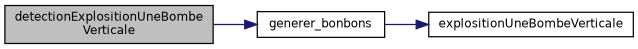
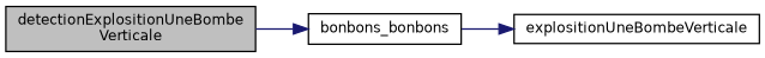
  digraph {
    rankdir=LR
    node [color=black fillcolor=white fontname=Helvetica fontsize=10 shape=record style=filled]
    edge [color=midnightblue fontname=Helvetica fontsize=10 labelfontname=Helvetica labelfontsize=10 style=solid]
    n1 [fillcolor=grey75 fontcolor=black height=0.2 label="detectionExplositionUneBombe\lVerticale" width=0.4]
-   n2 [height=0.2 label=generer_bonbons width=0.4]
+   n2 [height=0.2 label=bonbons_bonbons width=0.4]
    n3 [height=0.2 label=explositionUneBombeVerticale width=0.4]
    n1 -> n2
    n2 -> n3
  }
